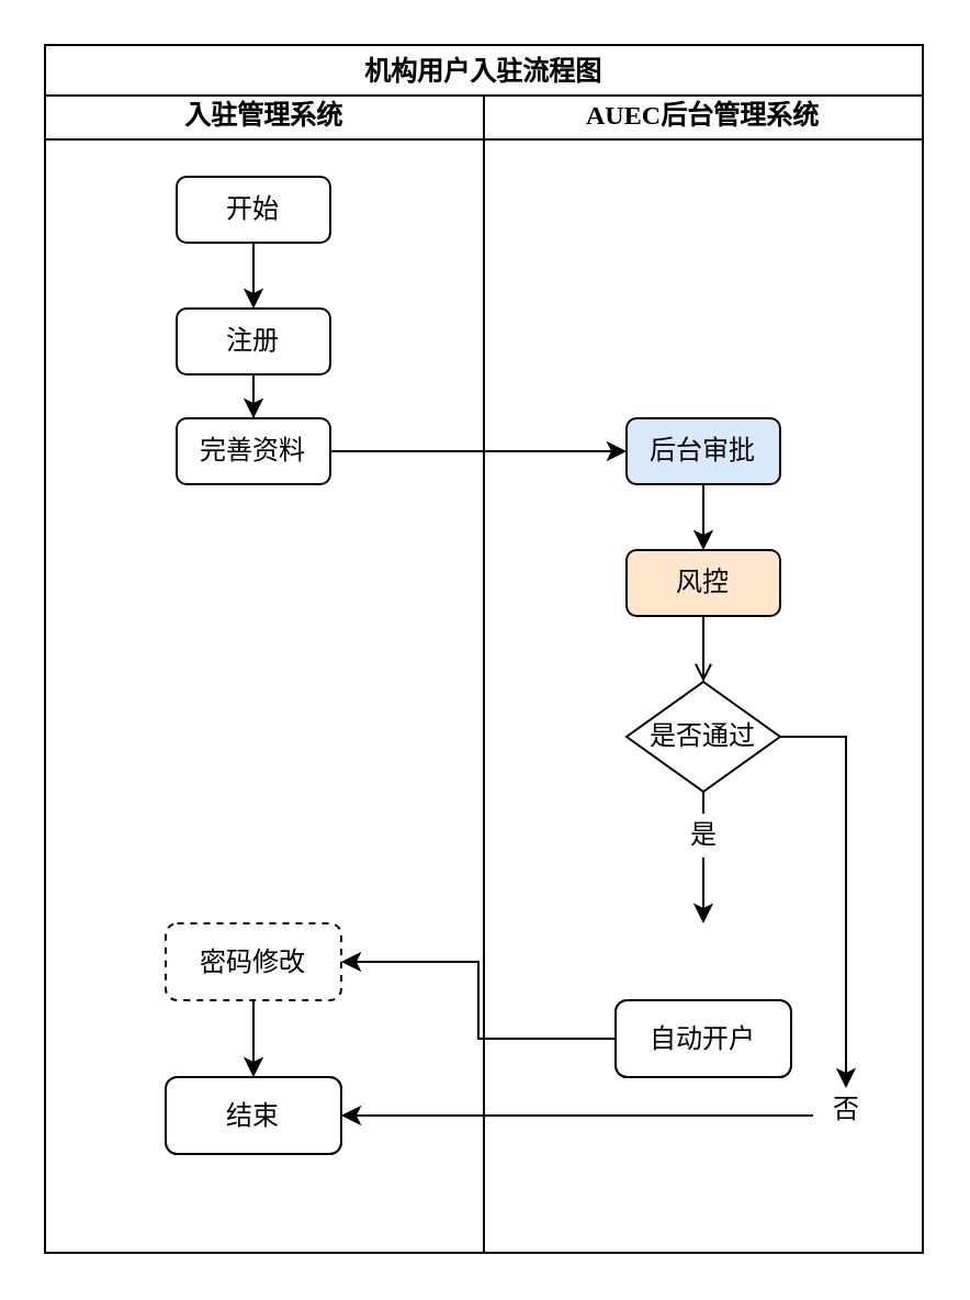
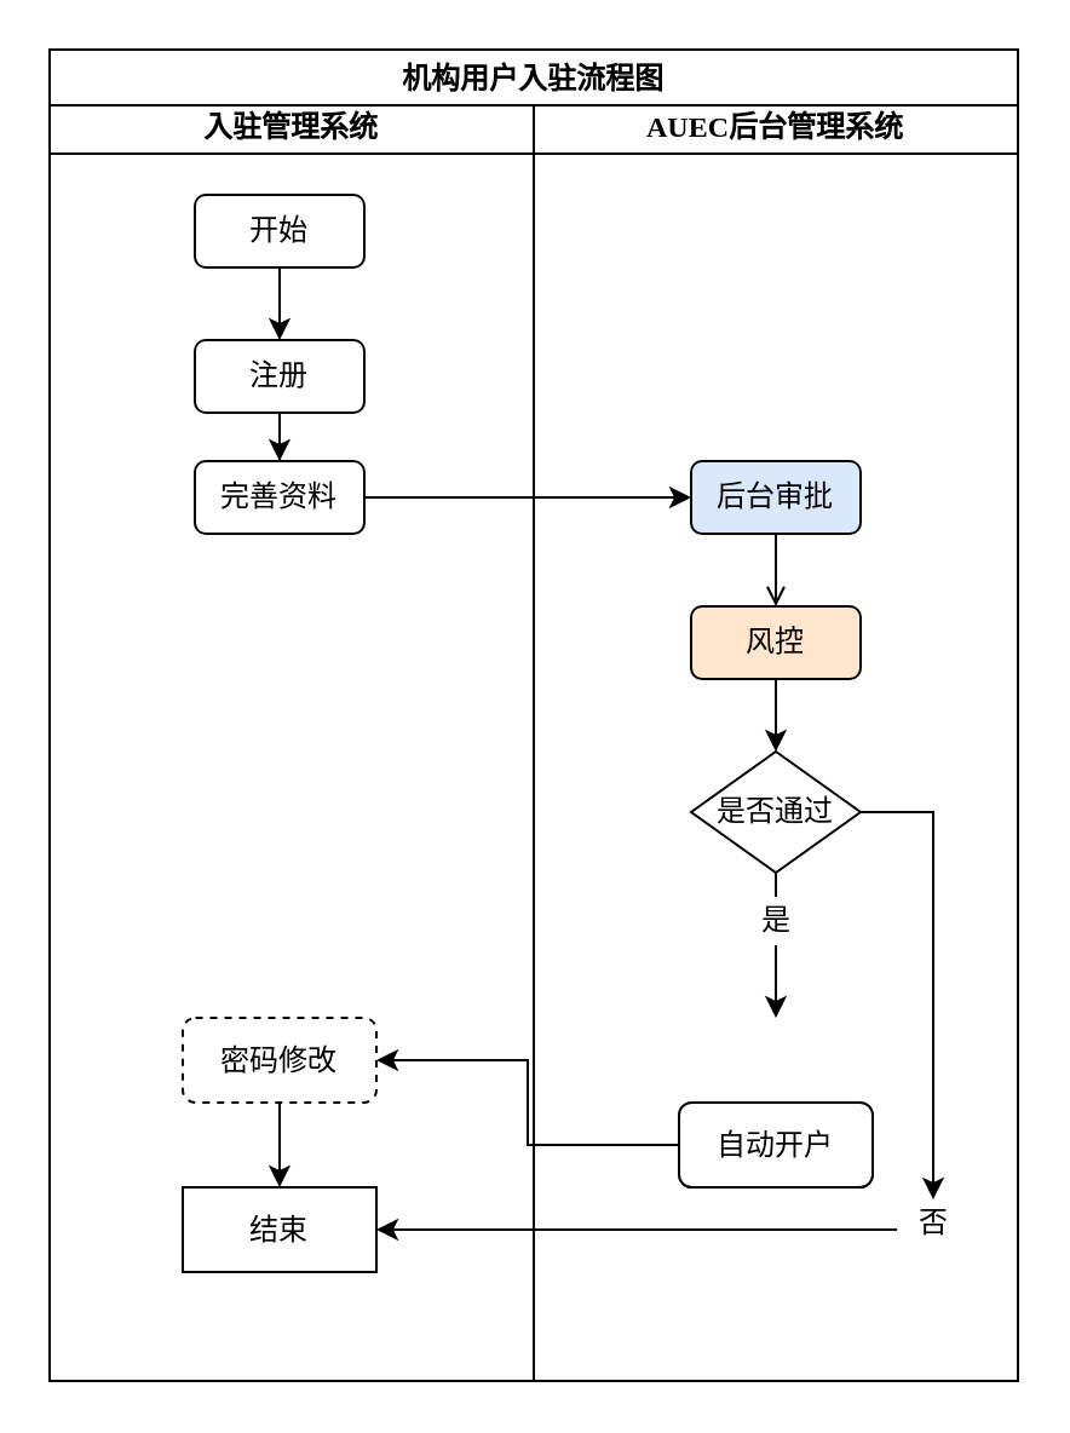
  <mxCell id="0" />
  <mxCell id="1" parent="0" />
  <mxCell id="2" value="入驻管理系统" style="swimlane;fontFamily=Lucida Console;" vertex="1" parent="1"><mxGeometry x="20" y="40" width="200" height="530" as="geometry" /></mxCell>
  <mxCell id="3" value="" style="edgeStyle=orthogonalEdgeStyle;rounded=0;orthogonalLoop=1;jettySize=auto;html=1;fontFamily=Lucida Console;" edge="1" parent="2" source="4" target="6"><mxGeometry relative="1" as="geometry" /></mxCell>
  <mxCell id="4" value="开始" style="rounded=1;whiteSpace=wrap;html=1;fontFamily=Lucida Console;" vertex="1" parent="2"><mxGeometry x="60" y="40" width="70" height="30" as="geometry" /></mxCell>
  <mxCell id="5" value="" style="edgeStyle=orthogonalEdgeStyle;rounded=0;orthogonalLoop=1;jettySize=auto;html=1;fontFamily=Lucida Console;" edge="1" parent="2" source="6" target="7"><mxGeometry relative="1" as="geometry" /></mxCell>
  <mxCell id="6" value="注册" style="rounded=1;whiteSpace=wrap;html=1;fontFamily=Lucida Console;" vertex="1" parent="2"><mxGeometry x="60" y="100" width="70" height="30" as="geometry" /></mxCell>
  <mxCell id="7" value="完善资料" style="rounded=1;whiteSpace=wrap;html=1;fontFamily=Lucida Console;" vertex="1" parent="2"><mxGeometry x="60" y="150" width="70" height="30" as="geometry" /></mxCell>
  <mxCell id="8" value="" style="edgeStyle=orthogonalEdgeStyle;rounded=0;orthogonalLoop=1;jettySize=auto;html=1;" edge="1" parent="2" source="9" target="10"><mxGeometry relative="1" as="geometry" /></mxCell>
  <mxCell id="9" value="密码修改" style="rounded=1;whiteSpace=wrap;html=1;dashed=1;" vertex="1" parent="2"><mxGeometry x="55" y="380" width="80" height="35" as="geometry" /></mxCell>
- <mxCell id="10" value="结束" style="rounded=1;whiteSpace=wrap;html=1;" vertex="1" parent="2"><mxGeometry x="55" y="450" width="80" height="35" as="geometry" /></mxCell>
+ <mxCell id="10" value="结束" style="whiteSpace=wrap;html=1;rounded=0;" vertex="1" parent="2"><mxGeometry x="55" y="450" width="80" height="35" as="geometry" /></mxCell>
  <mxCell id="11" value="AUEC后台管理系统" style="swimlane;fontFamily=Lucida Console;" vertex="1" parent="1"><mxGeometry x="220" y="40" width="200" height="530" as="geometry" /></mxCell>
  <mxCell id="12" value="风控" style="rounded=1;whiteSpace=wrap;html=1;fontFamily=Lucida Console;fillColor=#ffe6cc;" vertex="1" parent="11"><mxGeometry x="65" y="210" width="70" height="30" as="geometry" /></mxCell>
  <mxCell id="13" value="自动开户" style="rounded=1;whiteSpace=wrap;html=1;" vertex="1" parent="11"><mxGeometry x="60" y="415" width="80" height="35" as="geometry" /></mxCell>
  <mxCell id="14" value="" style="edgeStyle=orthogonalEdgeStyle;rounded=0;orthogonalLoop=1;jettySize=auto;html=1;" edge="1" parent="11" source="15"><mxGeometry relative="1" as="geometry"><mxPoint x="100" y="380" as="targetPoint" /></mxGeometry></mxCell>
  <mxCell id="15" value="是否通过" style="rhombus;whiteSpace=wrap;html=1;fontFamily=Lucida Console;" vertex="1" parent="11"><mxGeometry x="65" y="270" width="70" height="50" as="geometry" /></mxCell>
- <mxCell id="16" value="" style="edgeStyle=orthogonalEdgeStyle;rounded=0;orthogonalLoop=1;jettySize=auto;html=1;fontFamily=Lucida Console;endArrow=open;" edge="1" parent="11" source="12" target="15"><mxGeometry relative="1" as="geometry"><mxPoint x="460" y="450" as="targetPoint" /><mxPoint x="460" y="370" as="sourcePoint" /></mxGeometry></mxCell>
+ <mxCell id="16" value="" style="edgeStyle=orthogonalEdgeStyle;rounded=0;orthogonalLoop=1;jettySize=auto;html=1;fontFamily=Lucida Console;" edge="1" parent="11" source="12" target="15"><mxGeometry relative="1" as="geometry"><mxPoint x="460" y="450" as="targetPoint" /><mxPoint x="460" y="370" as="sourcePoint" /></mxGeometry></mxCell>
  <mxCell id="17" value="是" style="text;html=1;align=center;verticalAlign=middle;resizable=0;points=[];autosize=1;fillColor=#ffffff;" vertex="1" parent="11"><mxGeometry x="85" y="330" width="30" height="20" as="geometry" /></mxCell>
  <mxCell id="18" value="否" style="text;html=1;align=center;verticalAlign=middle;resizable=0;points=[];autosize=1;" vertex="1" parent="11"><mxGeometry x="150" y="455" width="30" height="20" as="geometry" /></mxCell>
  <mxCell id="19" value="" style="edgeStyle=orthogonalEdgeStyle;rounded=0;orthogonalLoop=1;jettySize=auto;html=1;" edge="1" parent="11" source="15" target="18"><mxGeometry relative="1" as="geometry"><mxPoint x="495" y="425" as="sourcePoint" /><mxPoint x="575" y="425" as="targetPoint" /></mxGeometry></mxCell>
  <mxCell id="20" value="后台审批" style="rounded=1;whiteSpace=wrap;html=1;fontFamily=Lucida Console;fillColor=#dae8fc;" vertex="1" parent="11"><mxGeometry x="65" y="150" width="70" height="30" as="geometry" /></mxCell>
- <mxCell id="21" value="" style="edgeStyle=orthogonalEdgeStyle;rounded=0;orthogonalLoop=1;jettySize=auto;html=1;fontFamily=Lucida Console;" edge="1" parent="11" source="20" target="12"><mxGeometry relative="1" as="geometry" /></mxCell>
+ <mxCell id="21" value="" style="edgeStyle=orthogonalEdgeStyle;rounded=0;orthogonalLoop=1;jettySize=auto;html=1;fontFamily=Lucida Console;endArrow=open;" edge="1" parent="11" source="20" target="12"><mxGeometry relative="1" as="geometry" /></mxCell>
  <mxCell id="22" value="机构用户入驻流程图" style="swimlane;fontFamily=Lucida Console;" vertex="1" parent="1"><mxGeometry x="20" y="20" width="400" height="550" as="geometry" /></mxCell>
  <mxCell id="23" value="" style="edgeStyle=orthogonalEdgeStyle;rounded=0;orthogonalLoop=1;jettySize=auto;html=1;entryX=1;entryY=0.5;entryDx=0;entryDy=0;" edge="1" parent="1" source="13" target="9"><mxGeometry relative="1" as="geometry"><mxPoint x="170" y="437.5" as="targetPoint" /></mxGeometry></mxCell>
  <mxCell id="24" value="" style="edgeStyle=orthogonalEdgeStyle;rounded=0;orthogonalLoop=1;jettySize=auto;html=1;entryX=1;entryY=0.5;entryDx=0;entryDy=0;" edge="1" parent="1" source="18" target="10"><mxGeometry relative="1" as="geometry"><mxPoint x="435" y="335" as="targetPoint" /><Array as="points"><mxPoint x="370" y="508" /></Array></mxGeometry></mxCell>
  <mxCell id="25" value="" style="edgeStyle=orthogonalEdgeStyle;rounded=0;orthogonalLoop=1;jettySize=auto;html=1;fontFamily=Lucida Console;" edge="1" parent="1" source="7" target="20"><mxGeometry relative="1" as="geometry" /></mxCell>
